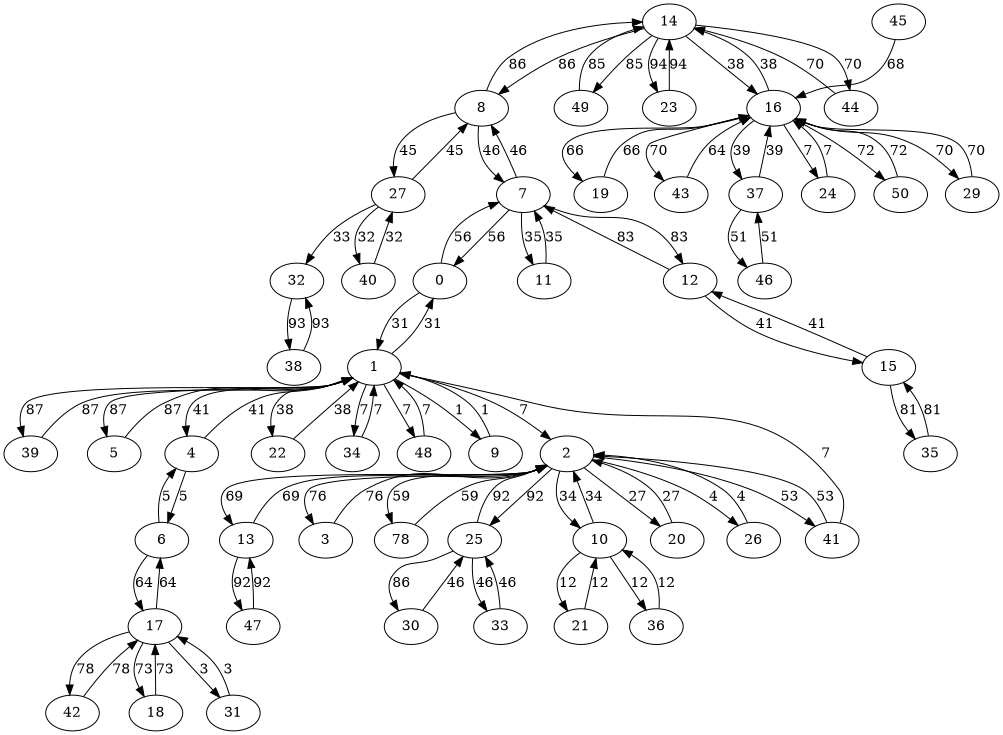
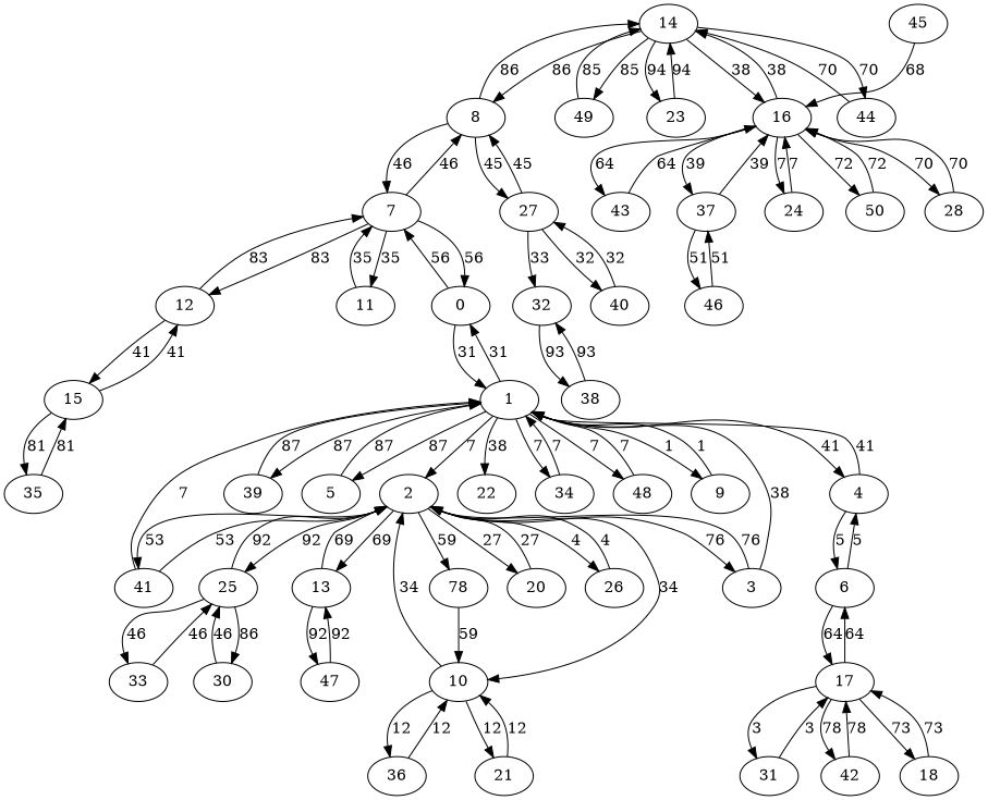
  digraph {
    14
    23
    8
    49
    16
    44
    27
    7
    50
-   29
-   19
+   29 [label=28]
    43
    37
    24
    38
    32
    40
    2
    25
    13
    3
    n22 [label=78]
    41
    10
    20
    26
    30
    33
    47
    1
    39
    5
    0
    4
    22
    34
    48
    9
    21
    36
    6
    12
    11
    15
    35
    42
    17
    18
    31
    45
    46
    14 -> 23 [label=94]
    14 -> 8 [label=86]
    14 -> 49 [label=85]
    14 -> 16 [label=38]
    14 -> 44 [label=70]
    23 -> 14 [label=94]
    8 -> 14 [label=86]
    8 -> 27 [label=45]
    8 -> 7 [label=46]
    49 -> 14 [label=85]
    16 -> 14 [label=38]
    16 -> 50 [label=72]
    16 -> 29 [label=70]
-   16 -> 19 [label=66]
-   16 -> 43 [label=70]
+   16 -> 43 [label=64]
    16 -> 37 [label=39]
    16 -> 24 [label=7]
    44 -> 14 [label=70]
    27 -> 8 [label=45]
    27 -> 32 [label=33]
    27 -> 40 [label=32]
    7 -> 8 [label=46]
    7 -> 0 [label=56]
    7 -> 12 [label=83]
    7 -> 11 [label=35]
    50 -> 16 [label=72]
    29 -> 16 [label=70]
-   19 -> 16 [label=66]
    43 -> 16 [label=64]
    37 -> 16 [label=39]
    37 -> 46 [label=51]
    24 -> 16 [label=7]
    38 -> 32 [label=93]
    32 -> 38 [label=93]
    40 -> 27 [label=32]
    2 -> 25 [label=92]
    2 -> 13 [label=69]
    2 -> 3 [label=76]
    2 -> n22 [label=59]
    2 -> 41 [label=53]
    2 -> 10 [label=34]
    2 -> 20 [label=27]
    2 -> 26 [label=4]
    25 -> 2 [label=92]
    25 -> 30 [label=86]
    25 -> 33 [label=46]
    13 -> 2 [label=69]
    13 -> 47 [label=92]
    3 -> 2 [label=76]
-   n22 -> 2 [label=59]
+   n22 -> 10 [label=59]
    41 -> 2 [label=53]
    41 -> 1 [label=7]
    10 -> 2 [label=34]
    10 -> 21 [label=12]
    10 -> 36 [label=12]
    20 -> 2 [label=27]
    26 -> 2 [label=4]
    30 -> 25 [label=46]
    33 -> 25 [label=46]
    47 -> 13 [label=92]
    1 -> 2 [label=7]
    1 -> 39 [label=87]
    1 -> 5 [label=87]
    1 -> 0 [label=31]
    1 -> 4 [label=41]
    1 -> 22 [label=38]
    1 -> 34 [label=7]
    1 -> 48 [label=7]
    1 -> 9 [label=1]
    39 -> 1 [label=87]
    5 -> 1 [label=87]
    0 -> 7 [label=56]
    0 -> 1 [label=31]
    4 -> 1 [label=41]
    4 -> 6 [label=5]
-   22 -> 1 [label=38]
+   3 -> 1 [label=38]
    34 -> 1 [label=7]
    48 -> 1 [label=7]
    9 -> 1 [label=1]
    21 -> 10 [label=12]
    36 -> 10 [label=12]
    6 -> 4 [label=5]
    6 -> 17 [label=64]
    12 -> 7 [label=83]
    12 -> 15 [label=41]
    11 -> 7 [label=35]
    15 -> 12 [label=41]
    15 -> 35 [label=81]
    35 -> 15 [label=81]
    42 -> 17 [label=78]
    17 -> 6 [label=64]
    17 -> 42 [label=78]
    17 -> 18 [label=73]
    17 -> 31 [label=3]
    18 -> 17 [label=73]
    31 -> 17 [label=3]
    45 -> 16 [label=68]
    46 -> 37 [label=51]
  }
